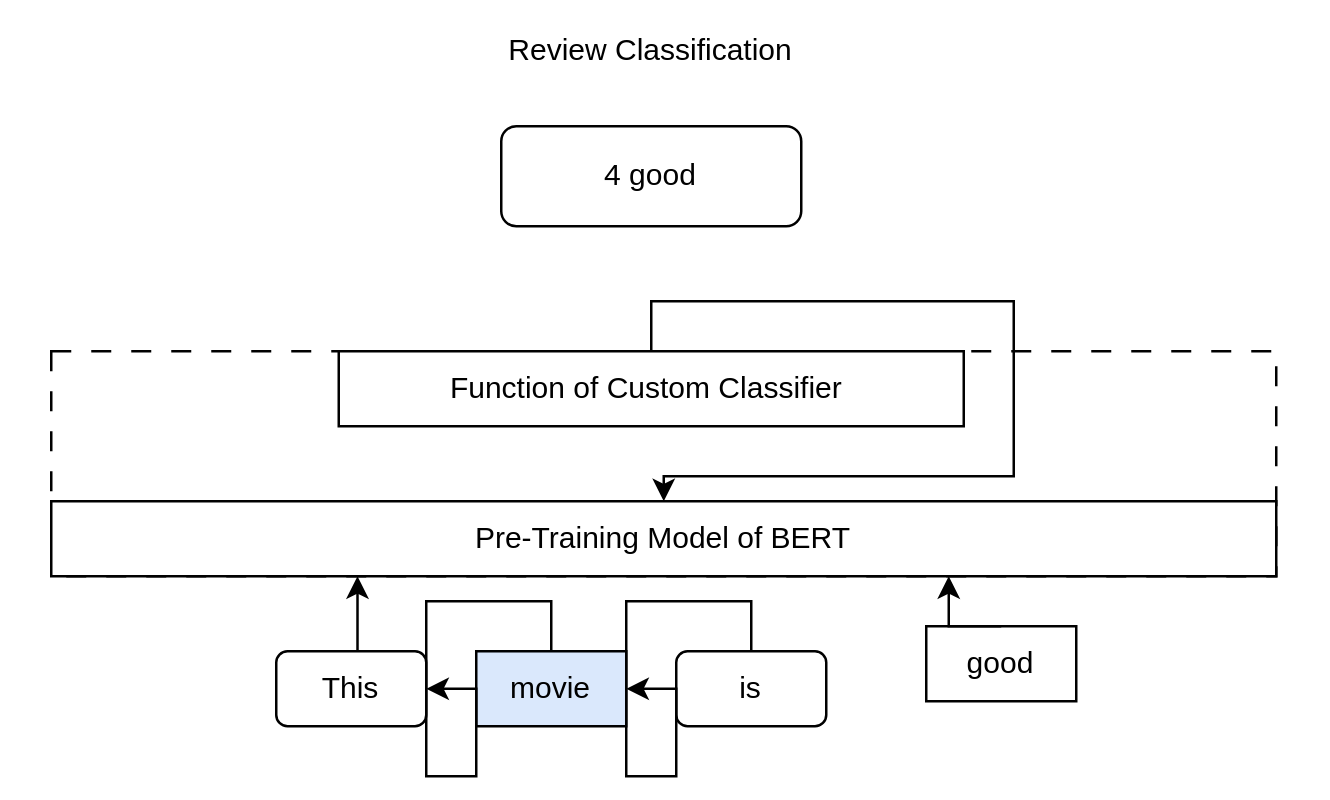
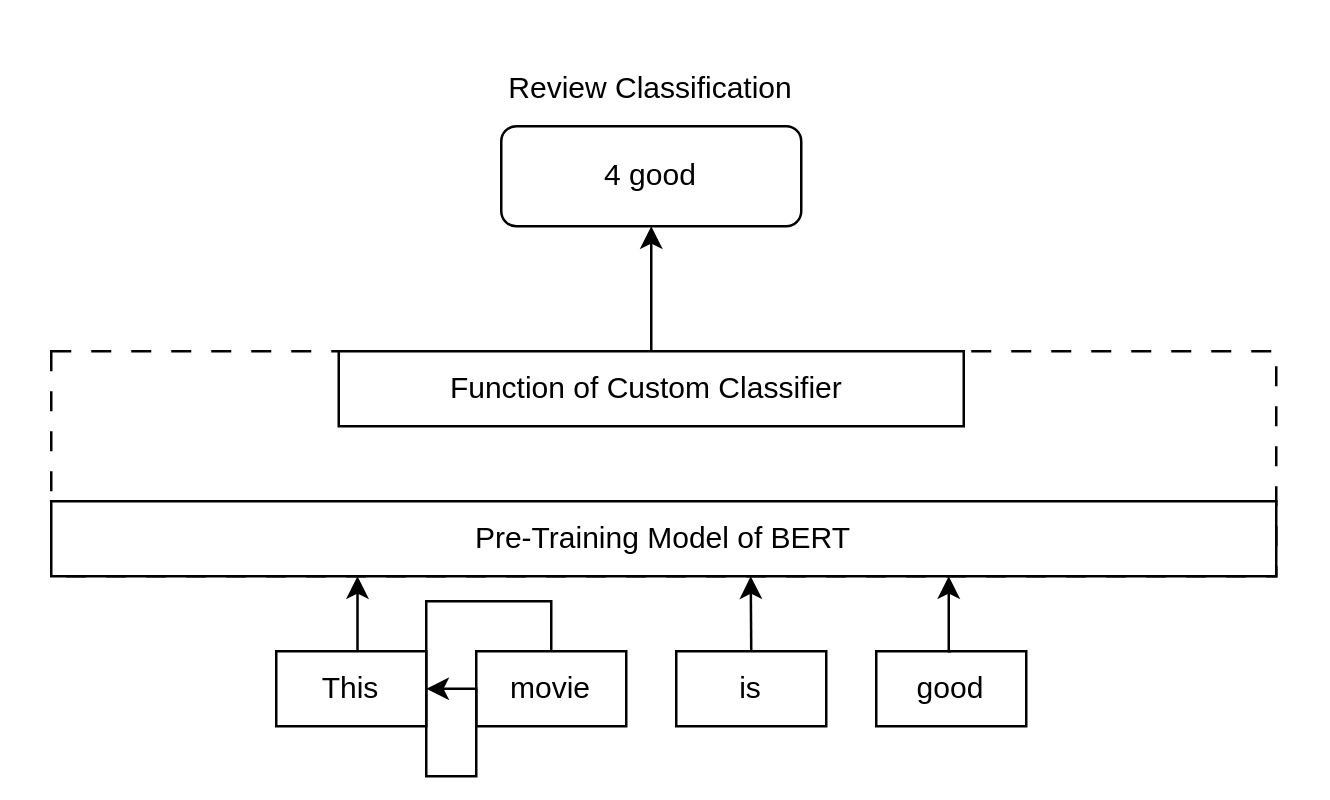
  <mxCell id="0" />
  <mxCell id="1" parent="0" />
  <mxCell id="2" value="4 good" style="rounded=1;whiteSpace=wrap;html=1;" vertex="1" parent="1"><mxGeometry x="200" y="50" width="120" height="40" as="geometry" /></mxCell>
- <mxCell id="3" value="Review Classification" style="text;html=1;strokeColor=none;fillColor=none;align=center;verticalAlign=middle;whiteSpace=wrap;rounded=0;" vertex="1" parent="1"><mxGeometry x="190" y="5" width="140" height="30" as="geometry" /></mxCell>
+ <mxCell id="3" value="Review Classification" style="text;html=1;strokeColor=none;fillColor=none;align=center;verticalAlign=middle;whiteSpace=wrap;rounded=0;" vertex="1" parent="1"><mxGeometry x="190" y="20" width="140" height="30" as="geometry" /></mxCell>
  <mxCell id="4" value="" style="rounded=0;whiteSpace=wrap;html=1;dashed=1;dashPattern=8 8;" vertex="1" parent="1"><mxGeometry x="20" y="140" width="490" height="90" as="geometry" /></mxCell>
  <mxCell id="5" value="Pre-Training Model of BERT" style="rounded=0;whiteSpace=wrap;html=1;" vertex="1" parent="1"><mxGeometry x="20" y="200" width="490" height="30" as="geometry" /></mxCell>
- <mxCell id="6" style="edgeStyle=orthogonalEdgeStyle;rounded=0;orthogonalLoop=1;jettySize=auto;html=1;exitX=0.5;exitY=0;exitDx=0;exitDy=0;" edge="1" parent="1" source="7" target="5"><mxGeometry relative="1" as="geometry" /></mxCell>
+ <mxCell id="6" style="edgeStyle=orthogonalEdgeStyle;rounded=0;orthogonalLoop=1;jettySize=auto;html=1;exitX=0.5;exitY=0;exitDx=0;exitDy=0;entryX=0.5;entryY=1;entryDx=0;entryDy=0;" edge="1" parent="1" source="7" target="2"><mxGeometry relative="1" as="geometry" /></mxCell>
  <mxCell id="7" value="Function of Custom Classifier&amp;nbsp;" style="rounded=0;whiteSpace=wrap;html=1;" vertex="1" parent="1"><mxGeometry x="135" y="140" width="250" height="30" as="geometry" /></mxCell>
  <mxCell id="8" style="edgeStyle=orthogonalEdgeStyle;rounded=0;orthogonalLoop=1;jettySize=auto;html=1;exitX=0.5;exitY=0;exitDx=0;exitDy=0;entryX=0.25;entryY=1;entryDx=0;entryDy=0;" edge="1" parent="1" source="9" target="5"><mxGeometry relative="1" as="geometry" /></mxCell>
- <mxCell id="9" value="This" style="whiteSpace=wrap;html=1;rounded=1;" vertex="1" parent="1"><mxGeometry x="110" y="260" width="60" height="30" as="geometry" /></mxCell>
- <mxCell id="10" value="movie" style="rounded=0;whiteSpace=wrap;html=1;fillColor=#dae8fc;" vertex="1" parent="1"><mxGeometry x="190" y="260" width="60" height="30" as="geometry" /></mxCell>
- <mxCell id="11" value="is" style="whiteSpace=wrap;html=1;rounded=1;" vertex="1" parent="1"><mxGeometry x="270" y="260" width="60" height="30" as="geometry" /></mxCell>
- <mxCell id="12" value="good" style="rounded=0;whiteSpace=wrap;html=1;" vertex="1" parent="1"><mxGeometry x="370" y="250" width="60" height="30" as="geometry" /></mxCell>
+ <mxCell id="9" value="This" style="rounded=0;whiteSpace=wrap;html=1;" vertex="1" parent="1"><mxGeometry x="110" y="260" width="60" height="30" as="geometry" /></mxCell>
+ <mxCell id="10" value="movie" style="rounded=0;whiteSpace=wrap;html=1;" vertex="1" parent="1"><mxGeometry x="190" y="260" width="60" height="30" as="geometry" /></mxCell>
+ <mxCell id="11" value="is" style="rounded=0;whiteSpace=wrap;html=1;" vertex="1" parent="1"><mxGeometry x="270" y="260" width="60" height="30" as="geometry" /></mxCell>
+ <mxCell id="12" value="good" style="rounded=0;whiteSpace=wrap;html=1;" vertex="1" parent="1"><mxGeometry x="350" y="260" width="60" height="30" as="geometry" /></mxCell>
  <mxCell id="13" style="edgeStyle=orthogonalEdgeStyle;rounded=0;orthogonalLoop=1;jettySize=auto;html=1;exitX=0.5;exitY=0;exitDx=0;exitDy=0;" edge="1" parent="1" source="10" target="9"><mxGeometry relative="1" as="geometry" /></mxCell>
- <mxCell id="14" style="edgeStyle=orthogonalEdgeStyle;rounded=0;orthogonalLoop=1;jettySize=auto;html=1;exitX=0.5;exitY=0;exitDx=0;exitDy=0;" edge="1" parent="1" source="11" target="10"><mxGeometry relative="1" as="geometry" /></mxCell>
+ <mxCell id="14" style="edgeStyle=orthogonalEdgeStyle;rounded=0;orthogonalLoop=1;jettySize=auto;html=1;exitX=0.5;exitY=0;exitDx=0;exitDy=0;entryX=0.571;entryY=1;entryDx=0;entryDy=0;entryPerimeter=0;" edge="1" parent="1" source="11" target="5"><mxGeometry relative="1" as="geometry" /></mxCell>
  <mxCell id="15" style="edgeStyle=orthogonalEdgeStyle;rounded=0;orthogonalLoop=1;jettySize=auto;html=1;exitX=0.5;exitY=0;exitDx=0;exitDy=0;" edge="1" parent="1" source="12"><mxGeometry relative="1" as="geometry"><mxPoint x="379" y="230" as="targetPoint" /></mxGeometry></mxCell>
